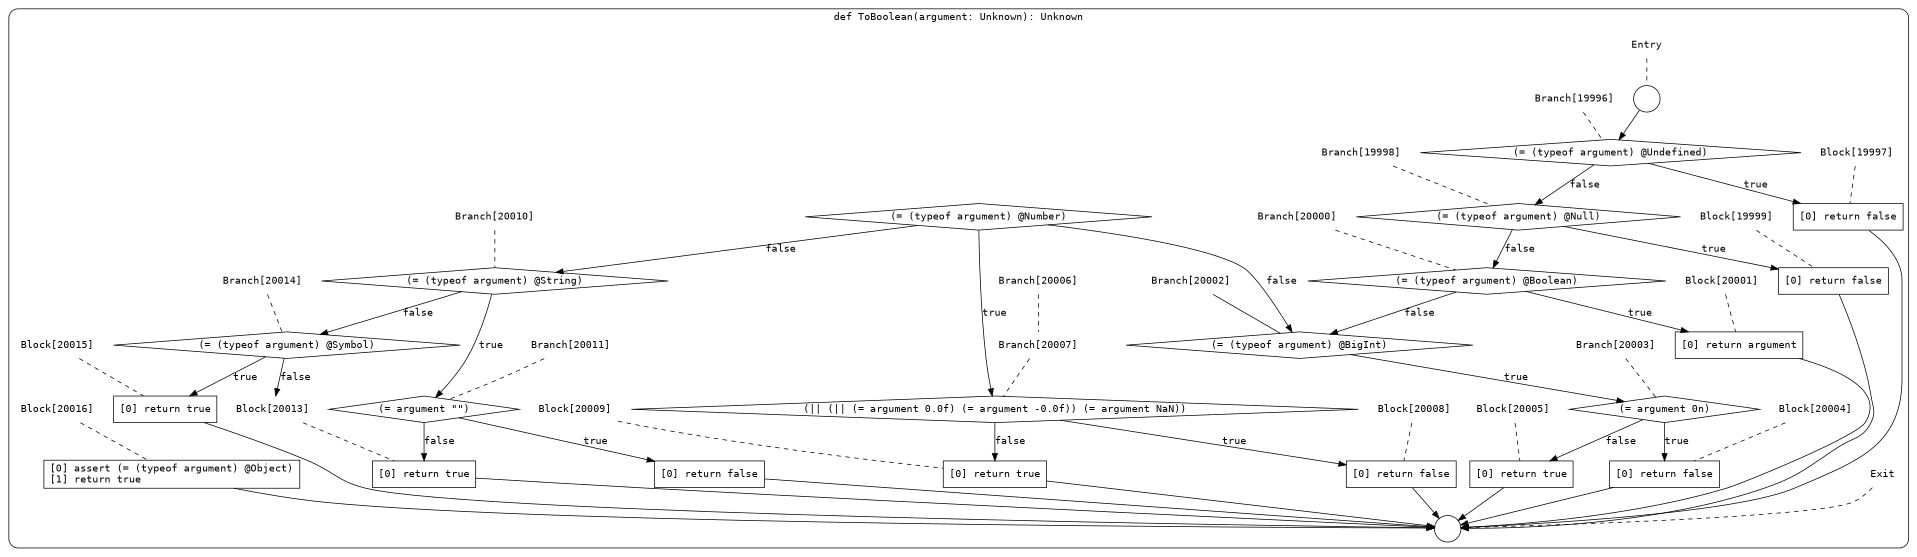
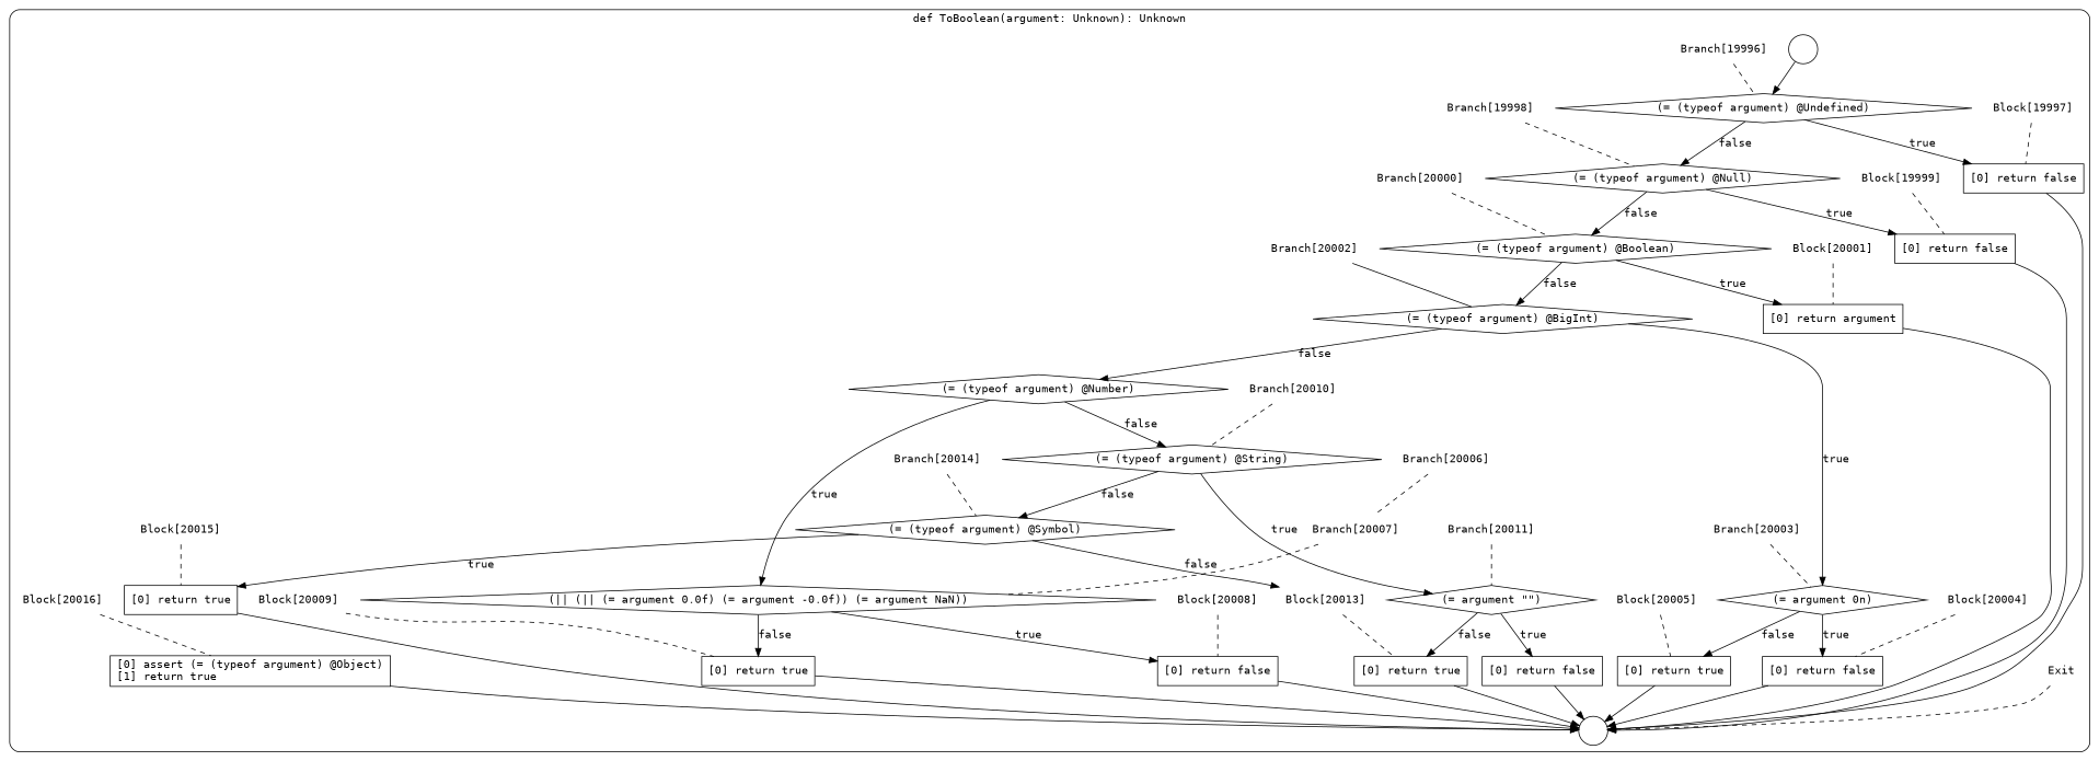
  digraph {
    fontname=Consolas
    node [fontname=Consolas shape=none color=black fillcolor=white style=filled]
    edge [color=black fontname=Consolas]
-   n1 [label=<<font color="black">Entry</font>> color="" fillcolor="" style=""]
    n2 [label=" " shape=circle]
    n3 [label=<<font color="black">(= (typeof argument) @Undefined)</font>> shape=diamond]
    n4 [label=<<font color="black">[0] return false<BR ALIGN="LEFT"/></font>> shape=box]
    n5 [label=<<font color="black">(= (typeof argument) @Null)</font>> shape=diamond]
    n6 [label=<<font color="black">Exit</font>> color="" fillcolor="" style=""]
    n7 [label=" " shape=circle]
    n8 [label=<<font color="black">Branch[19996]</font>> color="" fillcolor="" style=""]
    n9 [label=<<font color="black">[0] return false<BR ALIGN="LEFT"/></font>> shape=box]
    n10 [label=<<font color="black">(= (typeof argument) @Boolean)</font>> shape=diamond]
    n11 [label=<<font color="black">Block[19997]</font>> color="" fillcolor="" style=""]
    n12 [label=<<font color="black">Branch[19998]</font>> color="" fillcolor="" style=""]
    n13 [label=<<font color="black">[0] return argument<BR ALIGN="LEFT"/></font>> shape=box]
    n14 [label=<<font color="black">(= (typeof argument) @BigInt)</font>> shape=diamond]
    n15 [label=<<font color="black">Block[19999]</font>> color="" fillcolor="" style=""]
    n16 [label=<<font color="black">Branch[20000]</font>> color="" fillcolor="" style=""]
    n17 [label=<<font color="black">(= argument 0n)</font>> shape=diamond]
    n18 [label=<<font color="black">(= (typeof argument) @Number)</font>> shape=diamond]
    n19 [label=<<font color="black">Block[20001]</font>> color="" fillcolor="" style=""]
    n20 [label=<<font color="black">Branch[20002]</font>> color="" fillcolor="" style=""]
    n21 [label=<<font color="black">[0] return false<BR ALIGN="LEFT"/></font>> shape=box]
    n22 [label=<<font color="black">[0] return true<BR ALIGN="LEFT"/></font>> shape=box]
    n23 [label=<<font color="black">(|| (|| (= argument 0.0f) (= argument -0.0f)) (= argument NaN))</font>> shape=diamond]
    n24 [label=<<font color="black">(= (typeof argument) @String)</font>> shape=diamond]
    n25 [label=<<font color="black">Branch[20003]</font>> color="" fillcolor="" style=""]
    n26 [label=<<font color="black">Branch[20006]</font>> color="" fillcolor="" style=""]
    n27 [label=<<font color="black">[0] return false<BR ALIGN="LEFT"/></font>> shape=box]
    n28 [label=<<font color="black">[0] return true<BR ALIGN="LEFT"/></font>> shape=box]
    n29 [label=<<font color="black">(= argument &quot;&quot;)</font>> shape=diamond]
    n30 [label=<<font color="black">(= (typeof argument) @Symbol)</font>> shape=diamond]
    n31 [label=<<font color="black">Block[20004]</font>> color="" fillcolor="" style=""]
    n32 [label=<<font color="black">Block[20005]</font>> color="" fillcolor="" style=""]
    n33 [label=<<font color="black">Branch[20007]</font>> color="" fillcolor="" style=""]
    n34 [label=<<font color="black">Branch[20010]</font>> color="" fillcolor="" style=""]
    n35 [label=<<font color="black">[0] return false<BR ALIGN="LEFT"/></font>> shape=box]
    n36 [label=<<font color="black">[0] return true<BR ALIGN="LEFT"/></font>> shape=box]
    n37 [label=<<font color="black">[0] return true<BR ALIGN="LEFT"/></font>> shape=box]
    n38 [label=<<font color="black">[0] assert (= (typeof argument) @Object)<BR ALIGN="LEFT"/>[1] return true<BR ALIGN="LEFT"/></font>> shape=box]
    n39 [label=<<font color="black">Block[20008]</font>> color="" fillcolor="" style=""]
    n40 [label=<<font color="black">Block[20009]</font>> color="" fillcolor="" style=""]
    n41 [label=<<font color="black">Branch[20011]</font>> color="" fillcolor="" style=""]
    n42 [label=<<font color="black">Branch[20014]</font>> color="" fillcolor="" style=""]
    n43 [label=<<font color="black">Block[20013]</font>> color="" fillcolor="" style=""]
    n44 [label=<<font color="black">Block[20015]</font>> color="" fillcolor="" style=""]
    n45 [label=<<font color="black">Block[20016]</font>> color="" fillcolor="" style=""]
    subgraph cluster_1 {
      label="def ToBoolean(argument: Unknown): Unknown"
      style=rounded
-     n1
      n2
      n3
      n4
      n5
      n6
      n7
      n8
      n9
      n10
      n11
      n12
      n13
      n14
      n15
      n16
      n17
      n18
      n19
      n20
      n21
      n22
      n23
      n24
      n25
      n26
      n27
      n28
      n29
      n30
      n31
      n32
      n33
      n34
      n35
      n36
      n37
      n38
      n39
      n40
      n41
      n42
      n43
      n44
      n45
    }
-   n1 -> n2 [arrowhead=none style=dashed]
    n2 -> n3
    n3 -> n4 [label=<<font color="black">true</font>>]
    n3 -> n5 [label=<<font color="black">false</font>>]
    n4 -> n7
    n5 -> n9 [label=<<font color="black">true</font>>]
    n5 -> n10 [label=<<font color="black">false</font>>]
    n6 -> n7 [arrowhead=none style=dashed]
    n8 -> n3 [arrowhead=none style=dashed]
    n9 -> n7
    n10 -> n13 [label=<<font color="black">true</font>>]
    n10 -> n14 [label=<<font color="black">false</font>>]
    n11 -> n4 [arrowhead=none style=dashed]
    n12 -> n5 [arrowhead=none style=dashed]
    n13 -> n7
    n14 -> n17 [label=<<font color="black">true</font>>]
-   n18 -> n14 [label=<<font color="black">false</font>>]
+   n14 -> n18 [label=<<font color="black">false</font>>]
    n15 -> n9 [arrowhead=none style=dashed]
    n16 -> n10 [arrowhead=none style=dashed]
    n17 -> n21 [label=<<font color="black">true</font>>]
    n17 -> n22 [label=<<font color="black">false</font>>]
    n18 -> n23 [label=<<font color="black">true</font>>]
    n18 -> n24 [label=<<font color="black">false</font>>]
    n19 -> n13 [arrowhead=none style=dashed]
    n20 -> n14 [arrowhead=none style=solid]
    n21 -> n7
    n22 -> n7
    n23 -> n27 [label=<<font color="black">true</font>>]
    n23 -> n28 [label=<<font color="black">false</font>>]
    n24 -> n29 [label=<<font color="black">true</font>>]
    n24 -> n30 [label=<<font color="black">false</font>>]
    n25 -> n17 [arrowhead=none style=dashed]
    n26 -> n33 [arrowhead=none style=dashed]
    n27 -> n7
    n28 -> n7
    n29 -> n35 [label=<<font color="black">true</font>>]
    n29 -> n36 [label=<<font color="black">false</font>>]
    n30 -> n37 [label=<<font color="black">true</font>>]
    n30 -> n43 [label=<<font color="black">false</font>>]
    n31 -> n21 [arrowhead=none style=dashed]
    n32 -> n22 [arrowhead=none style=dashed]
    n33 -> n23 [arrowhead=none style=dashed]
    n34 -> n24 [arrowhead=none style=dashed]
    n35 -> n7
    n36 -> n7
    n37 -> n7
    n38 -> n7
    n39 -> n27 [arrowhead=none style=dashed]
    n40 -> n28 [arrowhead=none style=dashed]
    n41 -> n29 [arrowhead=none style=dashed]
    n42 -> n30 [arrowhead=none style=dashed]
    n43 -> n36 [arrowhead=none style=dashed]
    n44 -> n37 [arrowhead=none style=dashed]
    n45 -> n38 [arrowhead=none style=dashed]
  }
